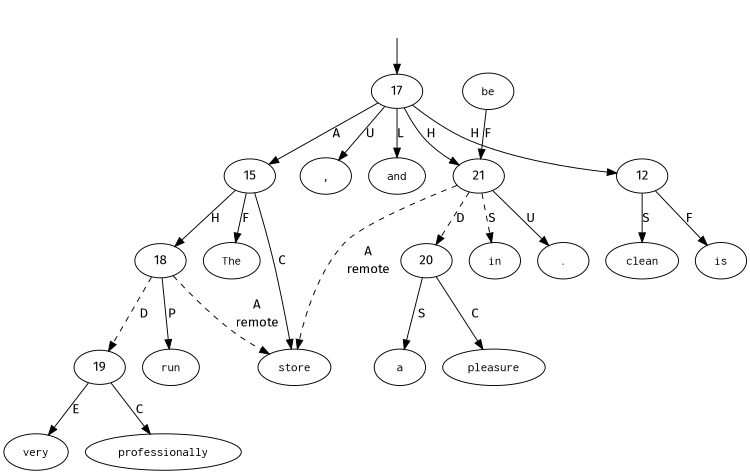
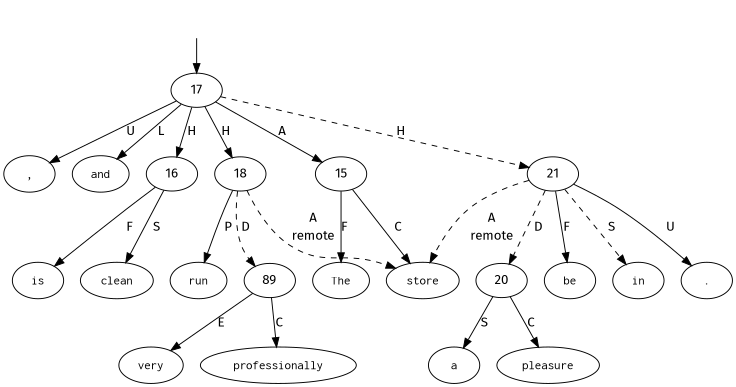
  digraph {
    fontname="Fira Sans"
    node [fontname="Fira Sans" shape=oval]
    edge [fontname="Fira Sans"]
    top [style=invis shape=""]
    17 [shape=""]
    n3 [label=<<table align="center" border="0" cellspacing="0"><tr><td colspan="2"><font face="Courier">,</font></td></tr></table>>]
    n4 [label=<<table align="center" border="0" cellspacing="0"><tr><td colspan="2"><font face="Courier">and</font></td></tr></table>>]
-   16 [label=12 shape=""]
+   16 [shape=""]
    21 [shape=""]
    18 [shape=""]
    15 [shape=""]
    n9 [label=<<table align="center" border="0" cellspacing="0"><tr><td colspan="2"><font face="Courier">is</font></td></tr></table>>]
    n10 [label=<<table align="center" border="0" cellspacing="0"><tr><td colspan="2"><font face="Courier">clean</font></td></tr></table>>]
    n11 [label=<<table align="center" border="0" cellspacing="0"><tr><td colspan="2"><font face="Courier">store</font></td></tr></table>>]
    n12 [label=<<table align="center" border="0" cellspacing="0"><tr><td colspan="2"><font face="Courier">be</font></td></tr></table>>]
    n13 [label=<<table align="center" border="0" cellspacing="0"><tr><td colspan="2"><font face="Courier">in</font></td></tr></table>>]
    n14 [label=<<table align="center" border="0" cellspacing="0"><tr><td colspan="2"><font face="Courier">.</font></td></tr></table>>]
    20 [shape=""]
    n16 [label=<<table align="center" border="0" cellspacing="0"><tr><td colspan="2"><font face="Courier">run</font></td></tr></table>>]
-   19 [shape=""]
+   19 [label=89 shape=""]
    n18 [label=<<table align="center" border="0" cellspacing="0"><tr><td colspan="2"><font face="Courier">The</font></td></tr></table>>]
    n19 [label=<<table align="center" border="0" cellspacing="0"><tr><td colspan="2"><font face="Courier">very</font></td></tr></table>>]
    n20 [label=<<table align="center" border="0" cellspacing="0"><tr><td colspan="2"><font face="Courier">professionally</font></td></tr></table>>]
    n21 [label=<<table align="center" border="0" cellspacing="0"><tr><td colspan="2"><font face="Courier">a</font></td></tr></table>>]
    n22 [label=<<table align="center" border="0" cellspacing="0"><tr><td colspan="2"><font face="Courier">pleasure</font></td></tr></table>>]
    top -> 17
    17 -> n3 [label=U]
    17 -> n4 [label=L]
    17 -> 16 [label=H]
-   17 -> 21 [label=H]
-   15 -> 18 [label=H]
+   17 -> 21 [label=H style=dashed]
+   17 -> 18 [label=H]
    17 -> 15 [label=A]
    16 -> n9 [label=F]
    16 -> n10 [label=S]
    21 -> n11 [label=<<table align="center" border="0" cellspacing="0"><tr><td colspan="1">A</td></tr><tr><td>remote</td></tr></table>> style=dashed]
-   n12 -> 21 [label=F]
+   21 -> n12 [label=F]
    21 -> n13 [label=S style=dashed]
    21 -> n14 [label=U]
    21 -> 20 [label=D style=dashed]
    18 -> n11 [label=<<table align="center" border="0" cellspacing="0"><tr><td colspan="1">A</td></tr><tr><td>remote</td></tr></table>> style=dashed]
    18 -> n16 [label=P]
    18 -> 19 [label=D style=dashed]
    15 -> n11 [label=C]
    15 -> n18 [label=F]
    20 -> n21 [label=S]
    20 -> n22 [label=C]
    19 -> n19 [label=E]
    19 -> n20 [label=C]
  }
